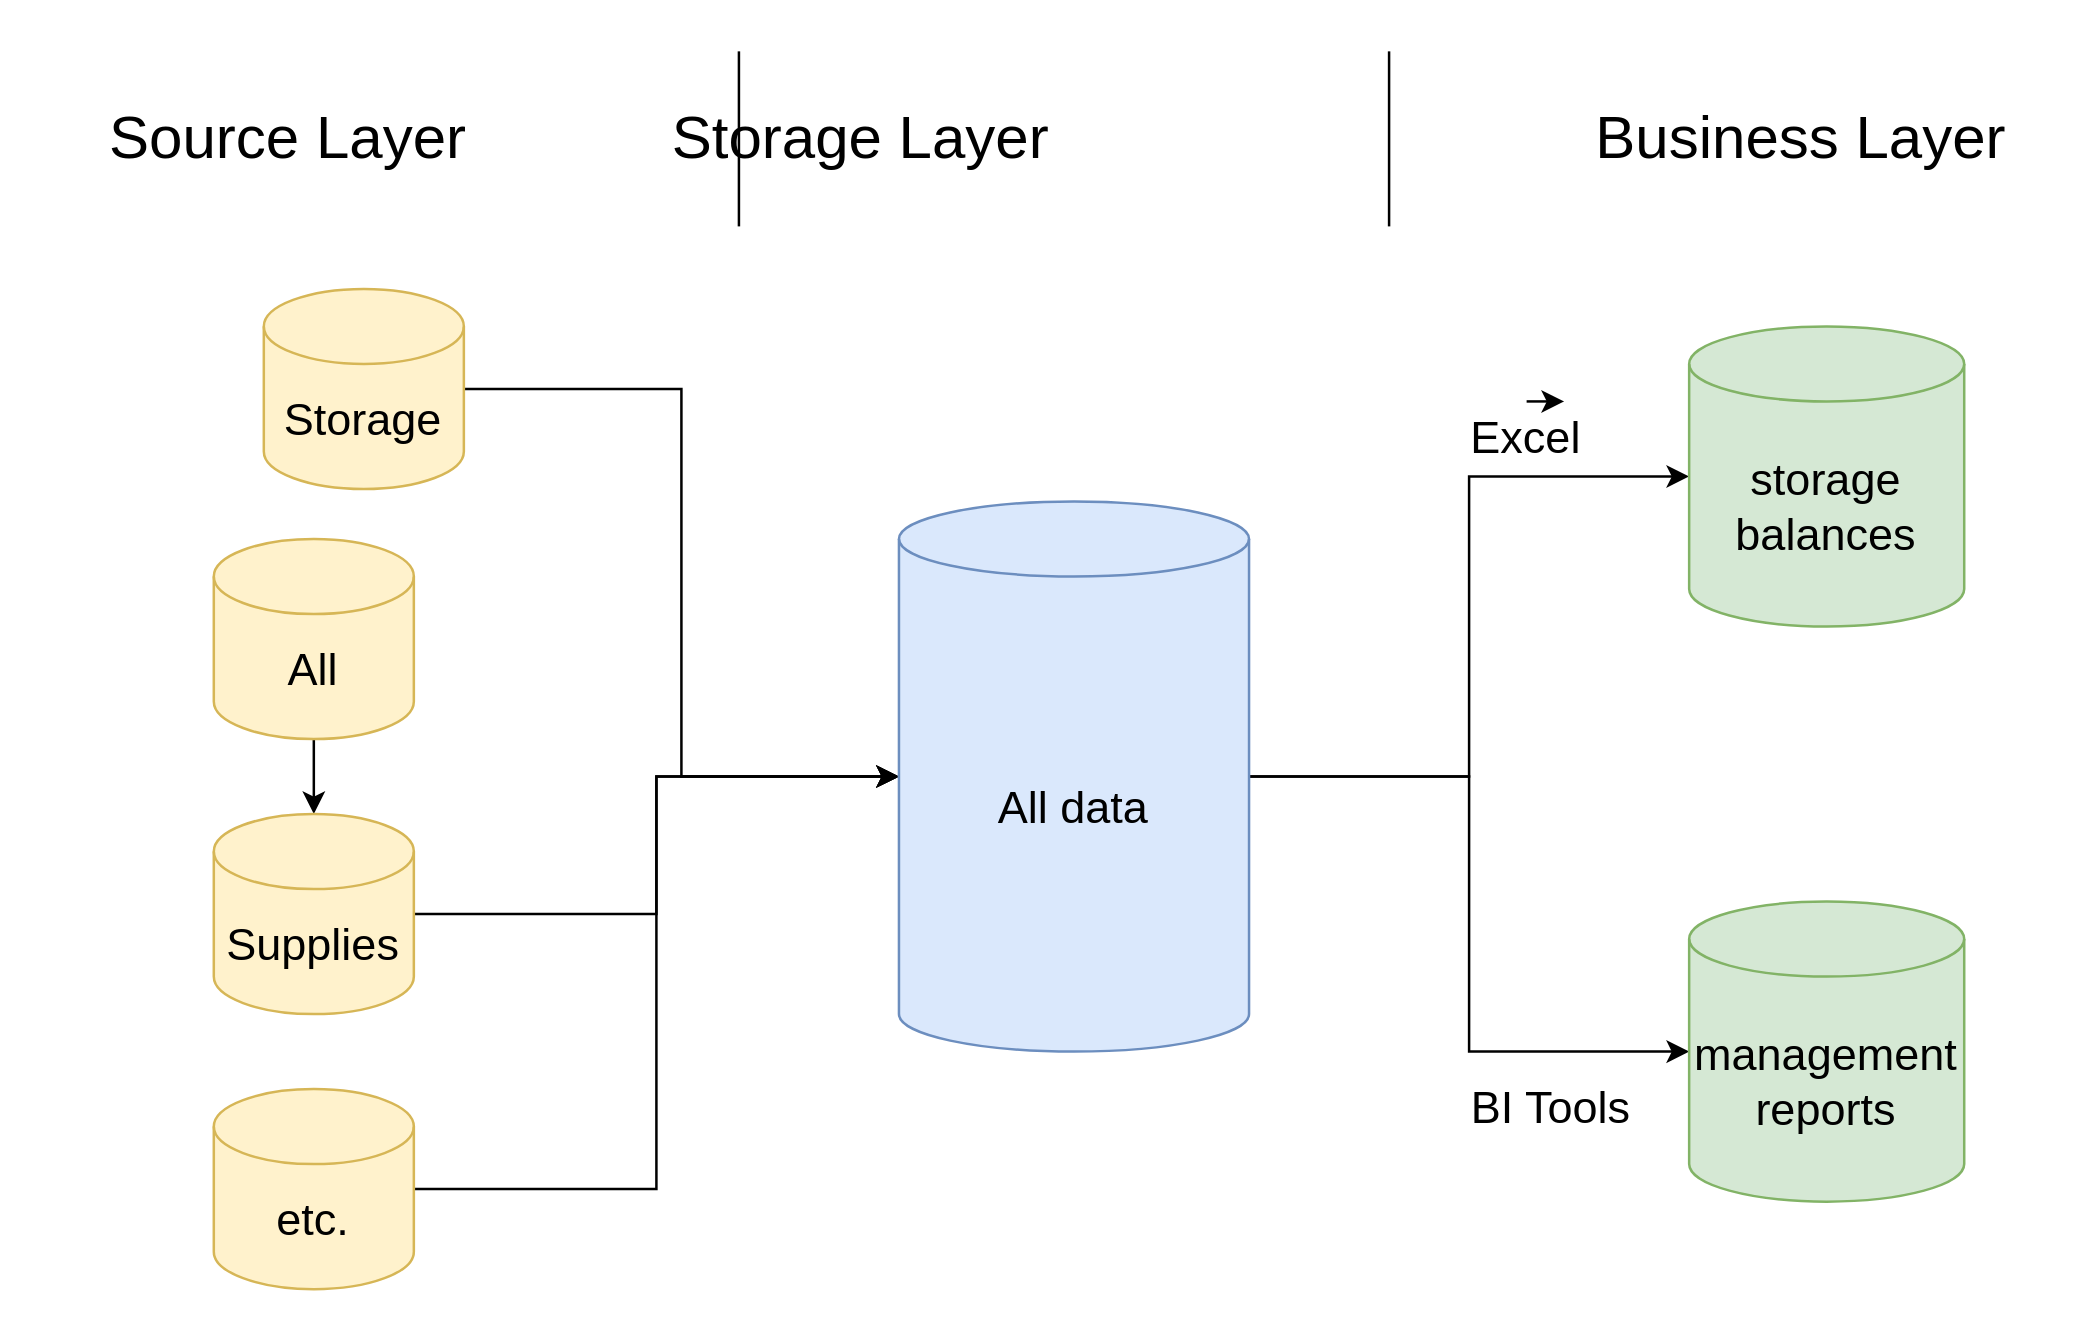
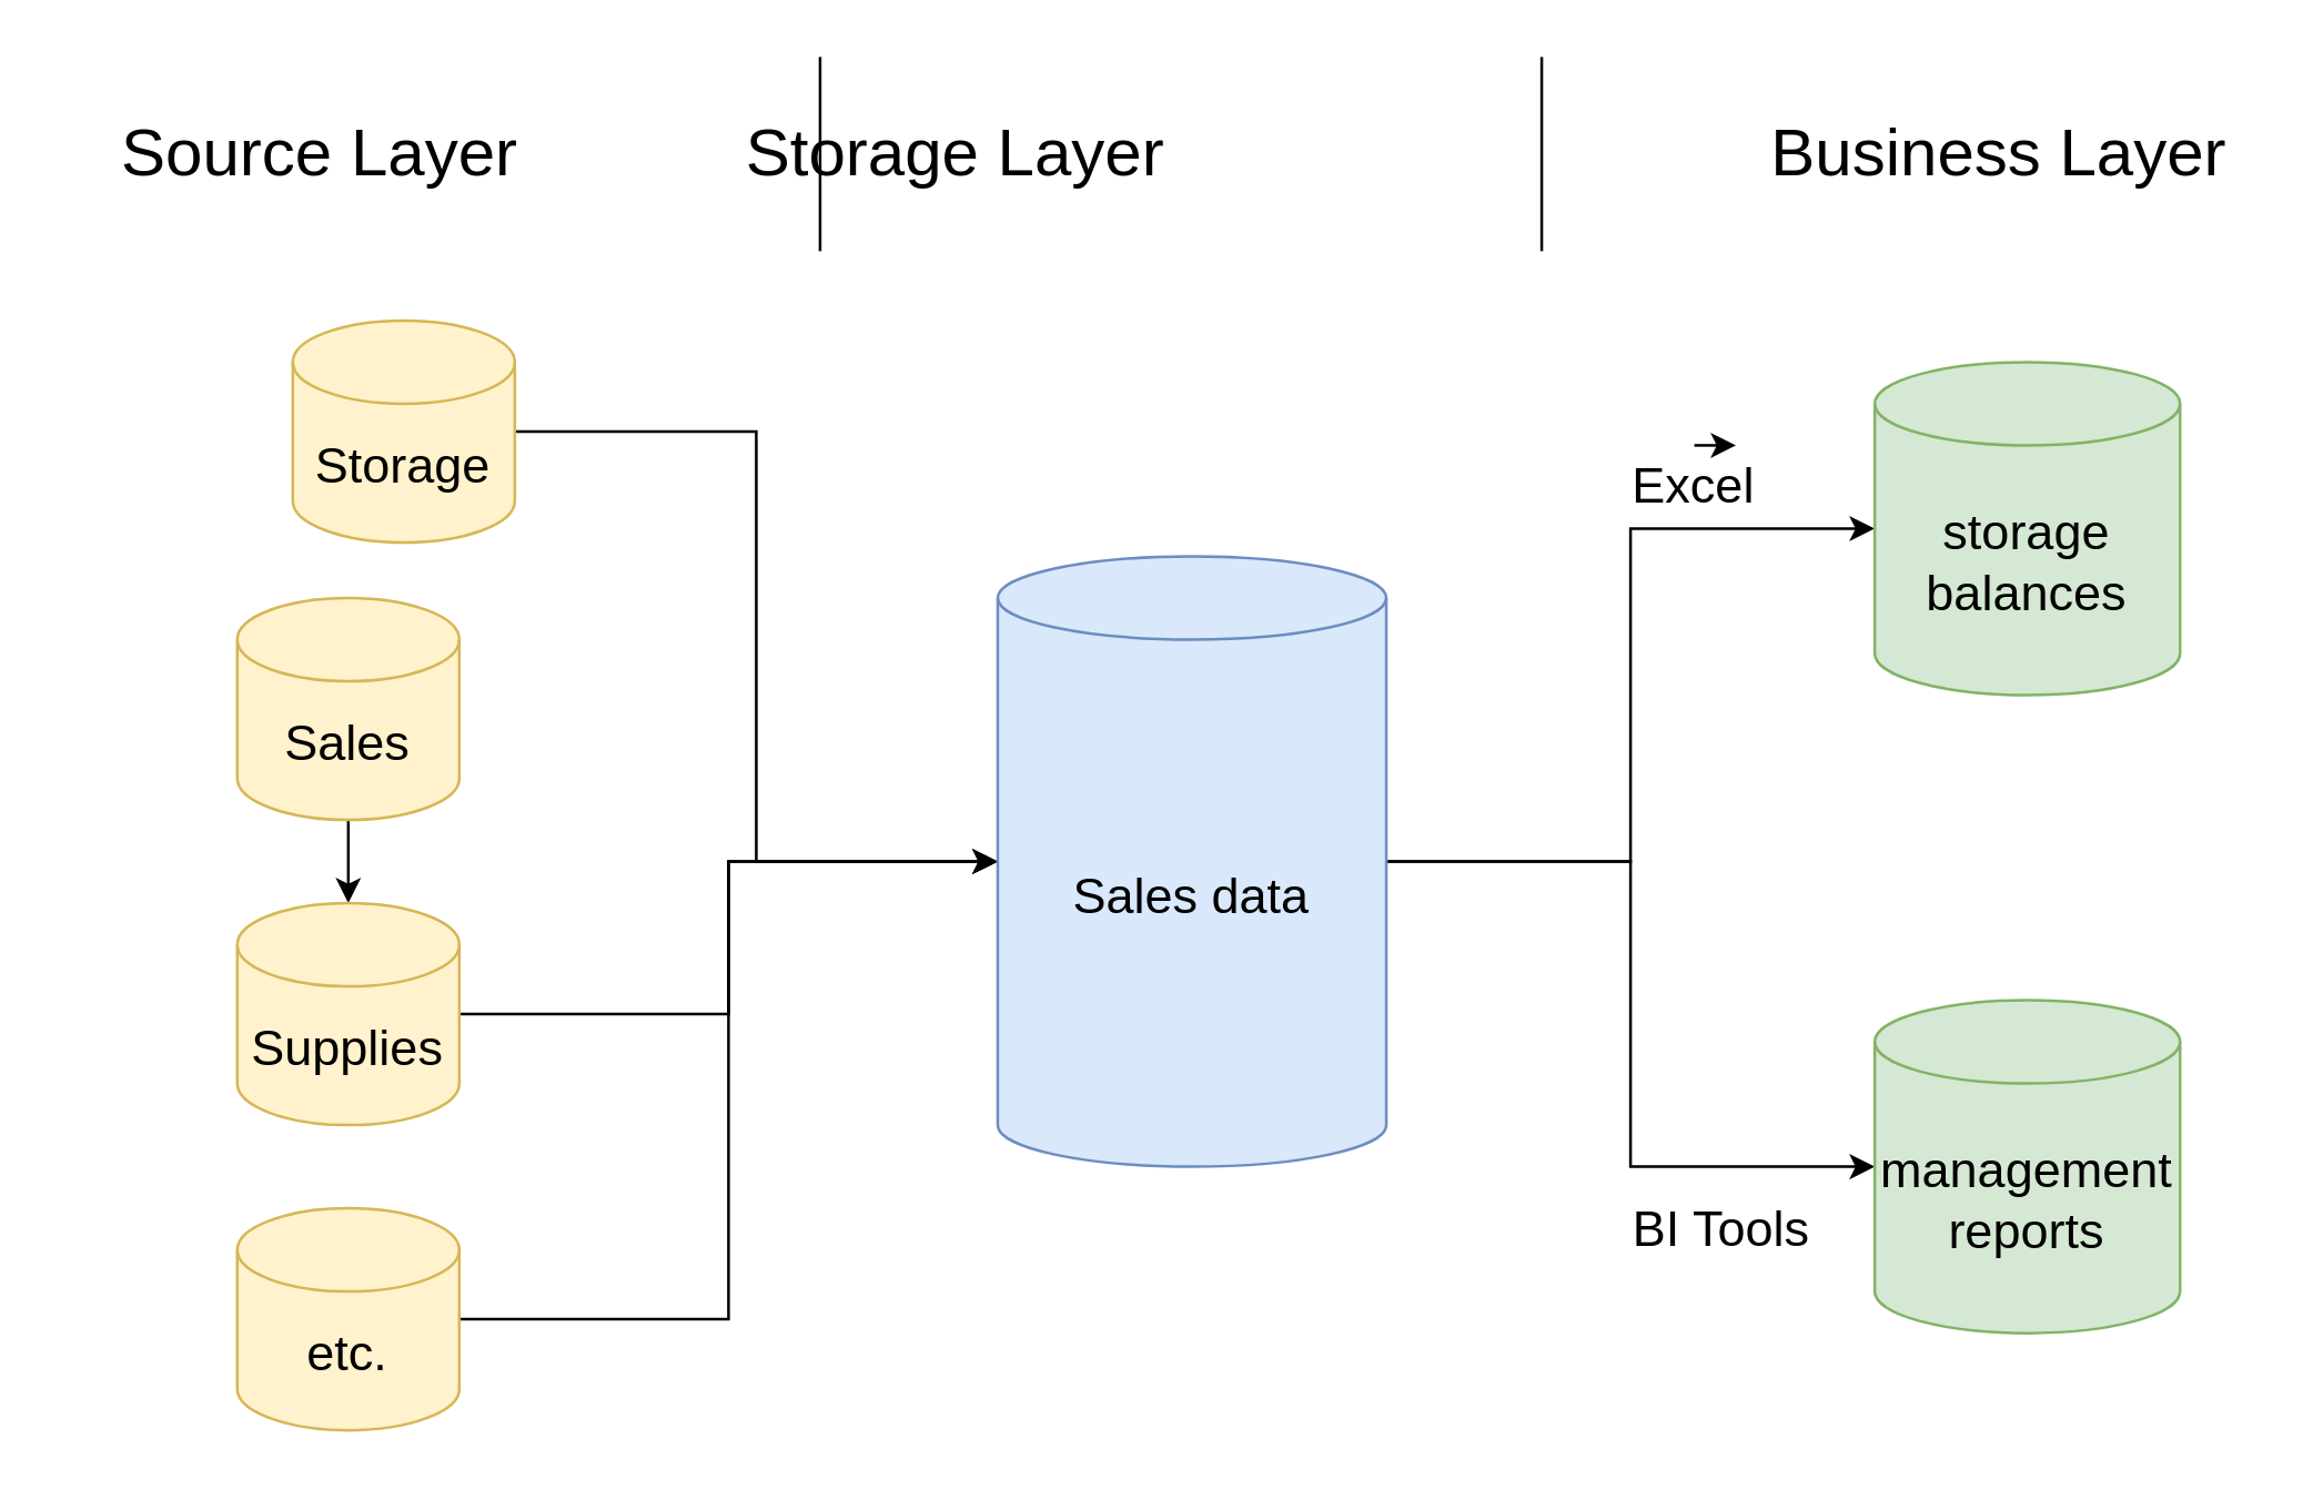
  <mxCell id="0" />
  <mxCell id="1" parent="0" />
  <mxCell id="2" style="edgeStyle=orthogonalEdgeStyle;rounded=0;orthogonalLoop=1;jettySize=auto;html=1;entryX=0;entryY=0.5;entryDx=0;entryDy=0;entryPerimeter=0;" edge="1" parent="1" source="3" target="12"><mxGeometry relative="1" as="geometry" /></mxCell>
  <mxCell id="3" value="Storage" style="shape=cylinder3;whiteSpace=wrap;html=1;boundedLbl=1;backgroundOutline=1;size=15;fontSize=18;fillColor=#fff2cc;strokeColor=#d6b656;" vertex="1" parent="1"><mxGeometry x="105" y="115" width="80" height="80" as="geometry" /></mxCell>
  <mxCell id="4" value="" style="edgeStyle=orthogonalEdgeStyle;rounded=0;orthogonalLoop=1;jettySize=auto;html=1;" edge="1" parent="1" source="5" target="7"><mxGeometry relative="1" as="geometry" /></mxCell>
- <mxCell id="5" value="All" style="shape=cylinder3;whiteSpace=wrap;html=1;boundedLbl=1;backgroundOutline=1;size=15;fontSize=18;fillColor=#fff2cc;strokeColor=#d6b656;" vertex="1" parent="1"><mxGeometry x="85" y="215" width="80" height="80" as="geometry" /></mxCell>
+ <mxCell id="5" value="Sales" style="shape=cylinder3;whiteSpace=wrap;html=1;boundedLbl=1;backgroundOutline=1;size=15;fontSize=18;fillColor=#fff2cc;strokeColor=#d6b656;" vertex="1" parent="1"><mxGeometry x="85" y="215" width="80" height="80" as="geometry" /></mxCell>
  <mxCell id="6" value="" style="edgeStyle=orthogonalEdgeStyle;rounded=0;orthogonalLoop=1;jettySize=auto;html=1;" edge="1" parent="1" source="7" target="12"><mxGeometry relative="1" as="geometry" /></mxCell>
  <mxCell id="7" value="Supplies" style="shape=cylinder3;whiteSpace=wrap;html=1;boundedLbl=1;backgroundOutline=1;size=15;fontSize=18;fillColor=#fff2cc;strokeColor=#d6b656;" vertex="1" parent="1"><mxGeometry x="85" y="325" width="80" height="80" as="geometry" /></mxCell>
  <mxCell id="8" style="edgeStyle=orthogonalEdgeStyle;rounded=0;orthogonalLoop=1;jettySize=auto;html=1;entryX=0;entryY=0.5;entryDx=0;entryDy=0;entryPerimeter=0;" edge="1" parent="1" source="9" target="12"><mxGeometry relative="1" as="geometry" /></mxCell>
  <mxCell id="9" value="etc." style="shape=cylinder3;whiteSpace=wrap;html=1;boundedLbl=1;backgroundOutline=1;size=15;fontSize=18;fillColor=#fff2cc;strokeColor=#d6b656;" vertex="1" parent="1"><mxGeometry x="85" y="435" width="80" height="80" as="geometry" /></mxCell>
  <mxCell id="10" style="edgeStyle=orthogonalEdgeStyle;rounded=0;orthogonalLoop=1;jettySize=auto;html=1;exitX=1;exitY=0.5;exitDx=0;exitDy=0;exitPerimeter=0;" edge="1" parent="1" source="12" target="13"><mxGeometry relative="1" as="geometry" /></mxCell>
  <mxCell id="11" style="edgeStyle=orthogonalEdgeStyle;rounded=0;orthogonalLoop=1;jettySize=auto;html=1;" edge="1" parent="1" source="12" target="14"><mxGeometry relative="1" as="geometry" /></mxCell>
- <mxCell id="12" value="All data" style="shape=cylinder3;whiteSpace=wrap;html=1;boundedLbl=1;backgroundOutline=1;size=15;fontSize=18;fillColor=#dae8fc;strokeColor=#6c8ebf;" vertex="1" parent="1"><mxGeometry x="359" y="200" width="140" height="220" as="geometry" /></mxCell>
+ <mxCell id="12" value="Sales data" style="shape=cylinder3;whiteSpace=wrap;html=1;boundedLbl=1;backgroundOutline=1;size=15;fontSize=18;fillColor=#dae8fc;strokeColor=#6c8ebf;" vertex="1" parent="1"><mxGeometry x="359" y="200" width="140" height="220" as="geometry" /></mxCell>
  <mxCell id="13" value="storage balances" style="shape=cylinder3;whiteSpace=wrap;html=1;boundedLbl=1;backgroundOutline=1;size=15;fontSize=18;fillColor=#d5e8d4;strokeColor=#82b366;" vertex="1" parent="1"><mxGeometry x="675" y="130" width="110" height="120" as="geometry" /></mxCell>
  <mxCell id="14" value="management reports" style="shape=cylinder3;whiteSpace=wrap;html=1;boundedLbl=1;backgroundOutline=1;size=15;fontSize=18;fillColor=#d5e8d4;strokeColor=#82b366;" vertex="1" parent="1"><mxGeometry x="675" y="360" width="110" height="120" as="geometry" /></mxCell>
  <mxCell id="15" value="&lt;font style=&quot;font-size: 24px;&quot;&gt;Source Layer&lt;/font&gt;" style="text;html=1;strokeColor=none;fillColor=none;align=center;verticalAlign=middle;whiteSpace=wrap;rounded=0;" vertex="1" parent="1"><mxGeometry x="20" y="40" width="190" height="30" as="geometry" /></mxCell>
  <mxCell id="16" value="&lt;font style=&quot;font-size: 24px;&quot;&gt;Storage Layer&lt;/font&gt;" style="text;html=1;strokeColor=none;fillColor=none;align=center;verticalAlign=middle;whiteSpace=wrap;rounded=0;" vertex="1" parent="1"><mxGeometry x="249" y="40" width="190" height="30" as="geometry" /></mxCell>
  <mxCell id="17" value="&lt;font style=&quot;font-size: 24px;&quot;&gt;Business Layer&lt;/font&gt;" style="text;html=1;strokeColor=none;fillColor=none;align=center;verticalAlign=middle;whiteSpace=wrap;rounded=0;" vertex="1" parent="1"><mxGeometry x="625" y="40" width="190" height="30" as="geometry" /></mxCell>
  <mxCell id="18" value="Excel" style="text;html=1;strokeColor=none;fillColor=none;align=center;verticalAlign=middle;whiteSpace=wrap;rounded=0;fontSize=18;" vertex="1" parent="1"><mxGeometry x="580" y="160" width="60" height="30" as="geometry" /></mxCell>
  <mxCell id="19" style="edgeStyle=orthogonalEdgeStyle;rounded=0;orthogonalLoop=1;jettySize=auto;html=1;exitX=0.5;exitY=0;exitDx=0;exitDy=0;entryX=0.75;entryY=0;entryDx=0;entryDy=0;" edge="1" parent="1" source="18" target="18"><mxGeometry relative="1" as="geometry" /></mxCell>
  <mxCell id="20" value="BI Tools" style="text;html=1;strokeColor=none;fillColor=none;align=center;verticalAlign=middle;whiteSpace=wrap;rounded=0;fontSize=18;" vertex="1" parent="1"><mxGeometry x="585" y="428" width="70" height="30" as="geometry" /></mxCell>
  <mxCell id="21" value="" style="endArrow=none;html=1;rounded=0;" edge="1" parent="1"><mxGeometry width="50" height="50" relative="1" as="geometry"><mxPoint x="295" y="90" as="sourcePoint" /><mxPoint x="295" y="20" as="targetPoint" /></mxGeometry></mxCell>
  <mxCell id="22" value="" style="endArrow=none;html=1;rounded=0;" edge="1" parent="1"><mxGeometry width="50" height="50" relative="1" as="geometry"><mxPoint x="555" y="90" as="sourcePoint" /><mxPoint x="555" y="20" as="targetPoint" /></mxGeometry></mxCell>
